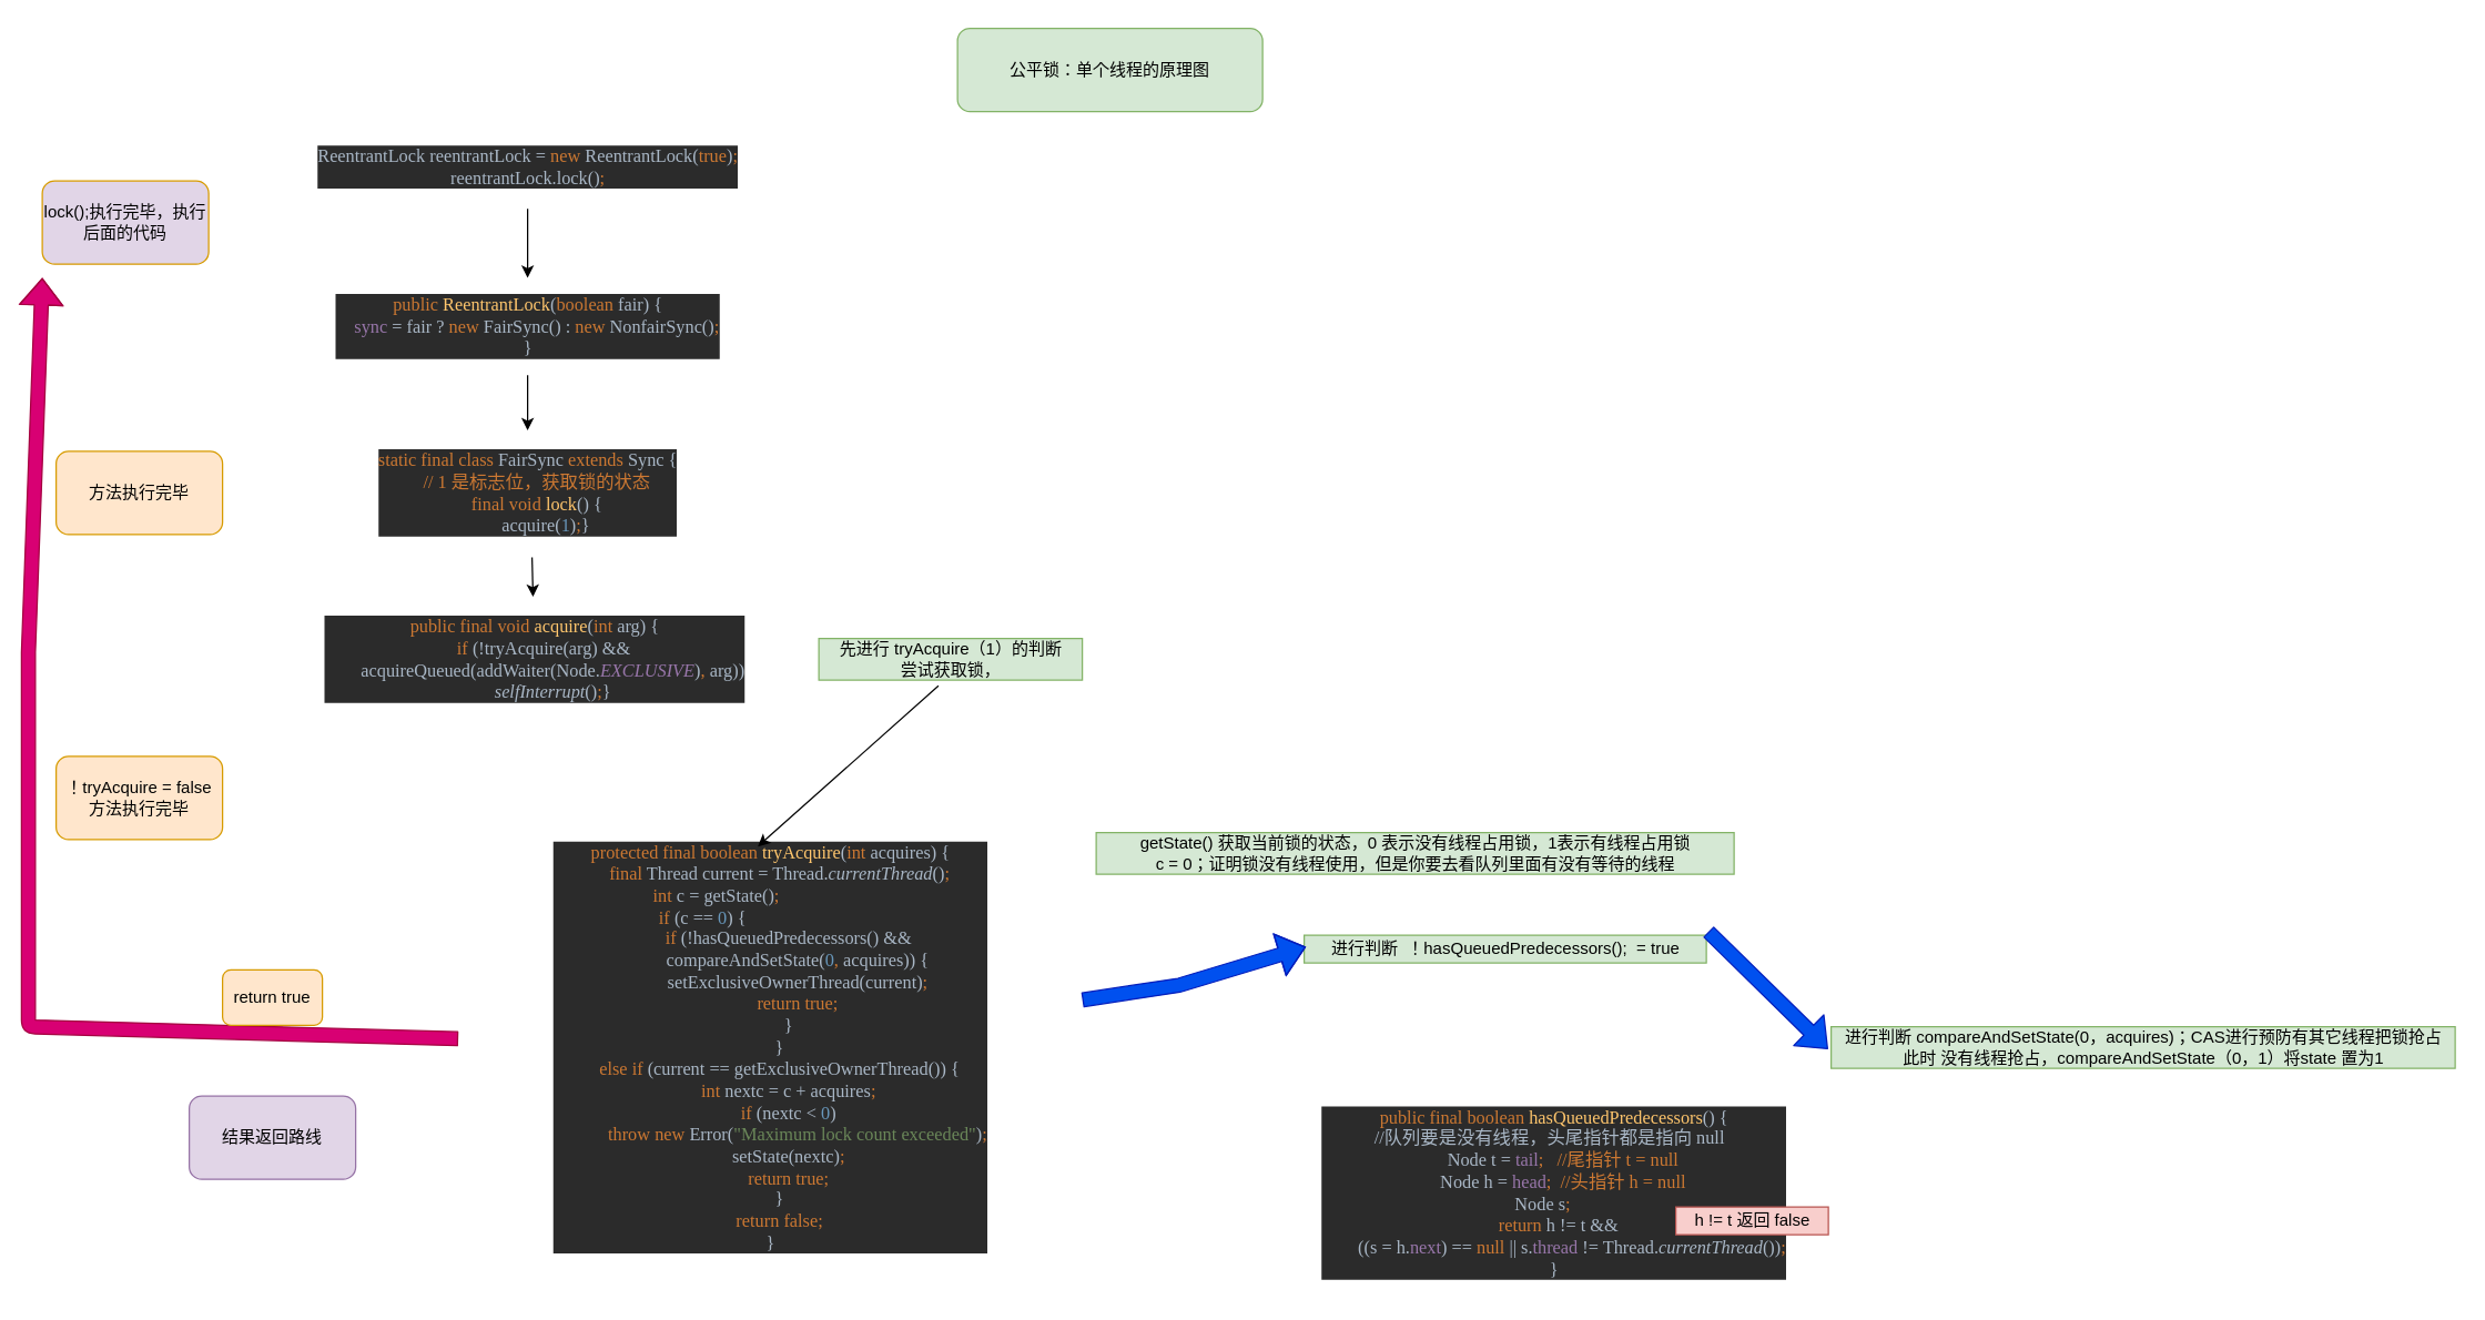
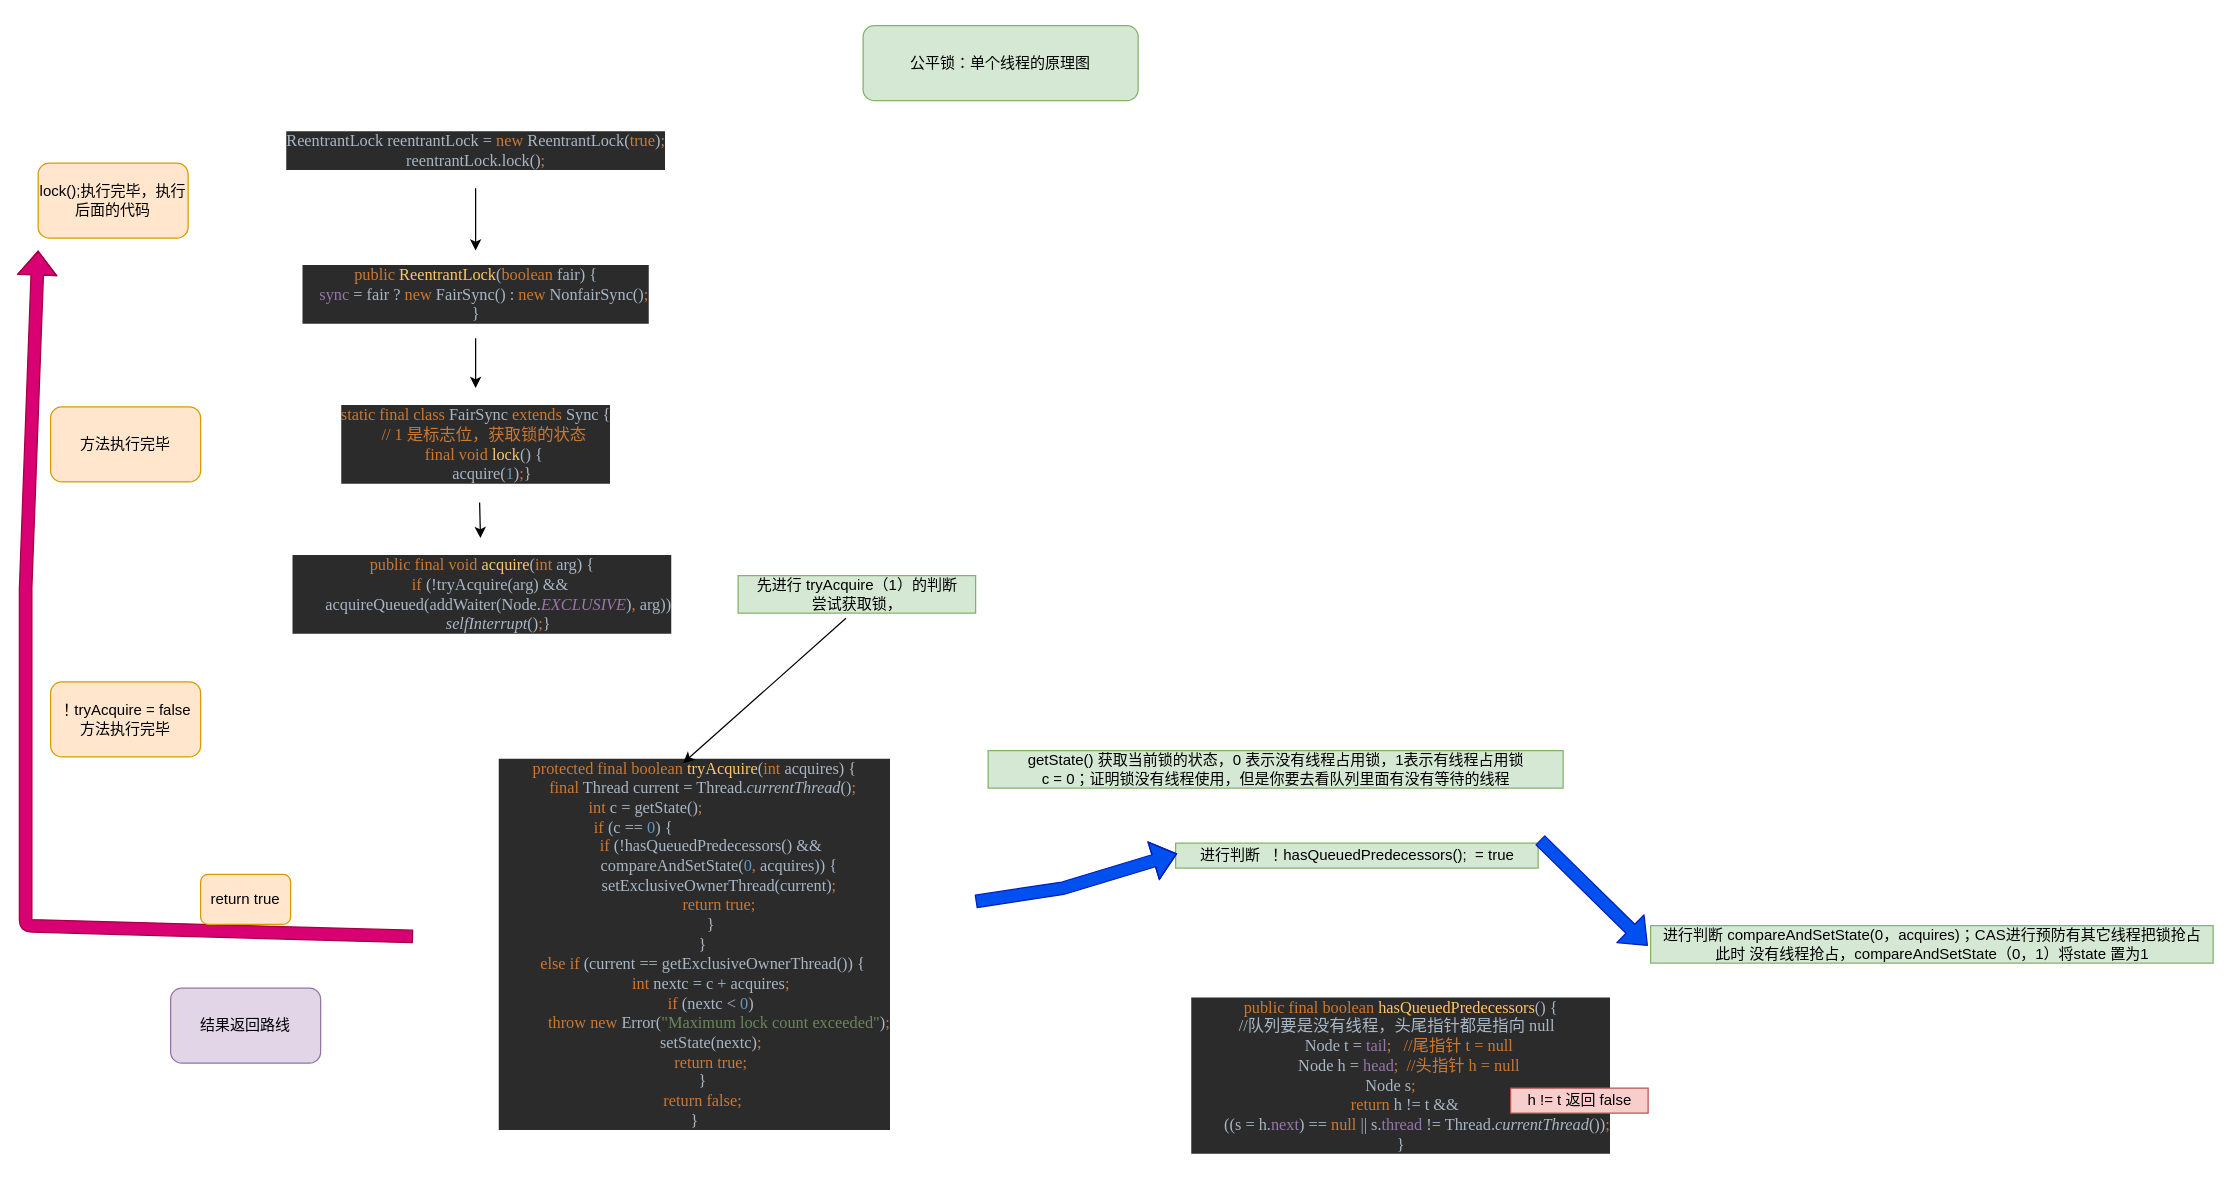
  <mxCell id="0" />
  <mxCell id="1" parent="0" />
  <mxCell id="2" value="&lt;pre style=&quot;background-color: #2b2b2b ; color: #a9b7c6 ; font-family: &amp;#34;consolas&amp;#34; ; font-size: 9.8pt&quot;&gt;&lt;pre style=&quot;font-family: &amp;#34;consolas&amp;#34; ; font-size: 9.8pt&quot;&gt;ReentrantLock reentrantLock = &lt;span style=&quot;color: #cc7832&quot;&gt;new &lt;/span&gt;ReentrantLock(&lt;span style=&quot;color: #cc7832&quot;&gt;true&lt;/span&gt;)&lt;span style=&quot;color: #cc7832&quot;&gt;;&lt;br&gt;&lt;/span&gt;reentrantLock.lock()&lt;span style=&quot;color: #cc7832&quot;&gt;;&lt;/span&gt;&lt;/pre&gt;&lt;/pre&gt;" style="text;html=1;align=center;verticalAlign=middle;resizable=0;points=[];autosize=1;" vertex="1" parent="1"><mxGeometry x="175" y="90" width="410" height="60" as="geometry" /></mxCell>
  <mxCell id="3" value="&lt;pre style=&quot;background-color: #2b2b2b ; color: #a9b7c6 ; font-family: &amp;#34;consolas&amp;#34; ; font-size: 9.8pt&quot;&gt;&lt;span style=&quot;color: #cc7832&quot;&gt;public &lt;/span&gt;&lt;span style=&quot;color: #ffc66d&quot;&gt;ReentrantLock&lt;/span&gt;(&lt;span style=&quot;color: #cc7832&quot;&gt;boolean &lt;/span&gt;fair) {&lt;br&gt;    &lt;span style=&quot;color: #9876aa&quot;&gt;sync &lt;/span&gt;= fair ? &lt;span style=&quot;color: #cc7832&quot;&gt;new &lt;/span&gt;FairSync() : &lt;span style=&quot;color: #cc7832&quot;&gt;new &lt;/span&gt;NonfairSync()&lt;span style=&quot;color: #cc7832&quot;&gt;;&lt;br&gt;&lt;/span&gt;}&lt;/pre&gt;" style="text;html=1;align=center;verticalAlign=middle;resizable=0;points=[];autosize=1;" vertex="1" parent="1"><mxGeometry x="180" y="200" width="400" height="70" as="geometry" /></mxCell>
  <mxCell id="4" value="" style="endArrow=classic;html=1;" edge="1" parent="1" source="2" target="3"><mxGeometry width="50" height="50" relative="1" as="geometry"><mxPoint x="390" y="300" as="sourcePoint" /><mxPoint x="377" y="200" as="targetPoint" /></mxGeometry></mxCell>
  <mxCell id="5" value="公平锁：单个线程的原理图" style="rounded=1;whiteSpace=wrap;html=1;fillColor=#d5e8d4;strokeColor=#82b366;" vertex="1" parent="1"><mxGeometry x="690" y="20" width="220" height="60" as="geometry" /></mxCell>
  <mxCell id="6" value="&lt;pre style=&quot;background-color: rgb(43 , 43 , 43) ; font-family: &amp;#34;consolas&amp;#34; ; font-size: 9.8pt&quot;&gt;&lt;span style=&quot;color: rgb(169 , 183 , 198)&quot;&gt;&lt;span style=&quot;color: #cc7832&quot;&gt;static final class &lt;/span&gt;FairSync &lt;span style=&quot;color: #cc7832&quot;&gt;extends &lt;/span&gt;Sync {&lt;br&gt;    &lt;/span&gt;&lt;font color=&quot;#cc7832&quot;&gt;// 1 是标志位，获取锁的状态&lt;/font&gt;&lt;span style=&quot;color: rgb(204 , 120 , 50)&quot;&gt;&lt;br&gt;&lt;/span&gt;&lt;span style=&quot;color: rgb(204 , 120 , 50)&quot;&gt;    final void &lt;/span&gt;&lt;span style=&quot;color: rgb(255 , 198 , 109)&quot;&gt;lock&lt;/span&gt;&lt;font color=&quot;#a9b7c6&quot;&gt;() {&lt;br&gt;        acquire(&lt;/font&gt;&lt;span style=&quot;color: rgb(104 , 151 , 187)&quot;&gt;1&lt;/span&gt;&lt;font color=&quot;#a9b7c6&quot;&gt;)&lt;/font&gt;&lt;span style=&quot;color: rgb(204 , 120 , 50)&quot;&gt;;&lt;/span&gt;&lt;font color=&quot;#a9b7c6&quot;&gt;}&lt;/font&gt;&lt;/pre&gt;" style="text;html=1;align=center;verticalAlign=middle;resizable=0;points=[];autosize=1;" vertex="1" parent="1"><mxGeometry x="220" y="310" width="320" height="90" as="geometry" /></mxCell>
  <mxCell id="7" value="&lt;pre style=&quot;background-color: #2b2b2b ; color: #a9b7c6 ; font-family: &amp;#34;consolas&amp;#34; ; font-size: 9.8pt&quot;&gt;&lt;span style=&quot;color: #cc7832&quot;&gt;public final void &lt;/span&gt;&lt;span style=&quot;color: #ffc66d&quot;&gt;acquire&lt;/span&gt;(&lt;span style=&quot;color: #cc7832&quot;&gt;int &lt;/span&gt;arg) {&lt;br&gt;    &lt;span style=&quot;color: #cc7832&quot;&gt;if &lt;/span&gt;(!tryAcquire(arg) &amp;amp;&amp;amp;&lt;br&gt;        acquireQueued(addWaiter(Node.&lt;span style=&quot;color: #9876aa ; font-style: italic&quot;&gt;EXCLUSIVE&lt;/span&gt;)&lt;span style=&quot;color: #cc7832&quot;&gt;, &lt;/span&gt;arg))&lt;br&gt;        &lt;span style=&quot;font-style: italic&quot;&gt;selfInterrupt&lt;/span&gt;()&lt;span style=&quot;color: #cc7832&quot;&gt;;&lt;/span&gt;}&lt;/pre&gt;" style="text;html=1;align=center;verticalAlign=middle;resizable=0;points=[];autosize=1;" vertex="1" parent="1"><mxGeometry x="180" y="430" width="410" height="90" as="geometry" /></mxCell>
  <mxCell id="8" value="" style="endArrow=classic;html=1;" edge="1" parent="1" source="3" target="6"><mxGeometry width="50" height="50" relative="1" as="geometry"><mxPoint x="390" y="370" as="sourcePoint" /><mxPoint x="440" y="320" as="targetPoint" /></mxGeometry></mxCell>
  <mxCell id="9" value="" style="endArrow=classic;html=1;exitX=0.51;exitY=1.017;exitDx=0;exitDy=0;exitPerimeter=0;" edge="1" parent="1" source="6" target="7"><mxGeometry width="50" height="50" relative="1" as="geometry"><mxPoint x="390" y="370" as="sourcePoint" /><mxPoint x="440" y="320" as="targetPoint" /></mxGeometry></mxCell>
  <mxCell id="10" value="先进行 tryAcquire（1）的判断&lt;br&gt;尝试获取锁，" style="text;html=1;align=center;verticalAlign=middle;resizable=0;points=[];autosize=1;fillColor=#d5e8d4;strokeColor=#82b366;" vertex="1" parent="1"><mxGeometry x="590" y="460" width="190" height="30" as="geometry" /></mxCell>
  <mxCell id="11" value="&lt;pre style=&quot;background-color: #2b2b2b ; color: #a9b7c6 ; font-family: &amp;#34;consolas&amp;#34; ; font-size: 9.8pt&quot;&gt;&lt;span style=&quot;color: #cc7832&quot;&gt;protected final boolean &lt;/span&gt;&lt;span style=&quot;color: #ffc66d&quot;&gt;tryAcquire&lt;/span&gt;(&lt;span style=&quot;color: #cc7832&quot;&gt;int &lt;/span&gt;acquires) {&lt;br&gt;    &lt;span style=&quot;color: #cc7832&quot;&gt;final &lt;/span&gt;Thread current = Thread.&lt;span style=&quot;font-style: italic&quot;&gt;currentThread&lt;/span&gt;()&lt;span style=&quot;color: #cc7832&quot;&gt;;&lt;br&gt;&lt;/span&gt;&lt;span style=&quot;color: #cc7832&quot;&gt;    int &lt;/span&gt;c = getState()&lt;span style=&quot;color: #cc7832&quot;&gt;;                            &lt;br&gt;&lt;/span&gt;&lt;span style=&quot;color: #cc7832&quot;&gt;     if &lt;/span&gt;(c == &lt;span style=&quot;color: #6897bb&quot;&gt;0&lt;/span&gt;) {                                   &lt;br&gt;        &lt;span style=&quot;color: #cc7832&quot;&gt;if &lt;/span&gt;(!hasQueuedPredecessors() &amp;amp;&amp;amp;&lt;br&gt;            compareAndSetState(&lt;span style=&quot;color: #6897bb&quot;&gt;0&lt;/span&gt;&lt;span style=&quot;color: #cc7832&quot;&gt;, &lt;/span&gt;acquires)) {&lt;br&gt;            setExclusiveOwnerThread(current)&lt;span style=&quot;color: #cc7832&quot;&gt;;&lt;br&gt;&lt;/span&gt;&lt;span style=&quot;color: #cc7832&quot;&gt;            return true;&lt;br&gt;&lt;/span&gt;&lt;span style=&quot;color: #cc7832&quot;&gt;        &lt;/span&gt;}&lt;br&gt;    }&lt;br&gt;    &lt;span style=&quot;color: #cc7832&quot;&gt;else if &lt;/span&gt;(current == getExclusiveOwnerThread()) {&lt;br&gt;        &lt;span style=&quot;color: #cc7832&quot;&gt;int &lt;/span&gt;nextc = c + acquires&lt;span style=&quot;color: #cc7832&quot;&gt;;&lt;br&gt;&lt;/span&gt;&lt;span style=&quot;color: #cc7832&quot;&gt;        if &lt;/span&gt;(nextc &amp;lt; &lt;span style=&quot;color: #6897bb&quot;&gt;0&lt;/span&gt;)&lt;br&gt;            &lt;span style=&quot;color: #cc7832&quot;&gt;throw new &lt;/span&gt;Error(&lt;span style=&quot;color: #6a8759&quot;&gt;&quot;Maximum lock count exceeded&quot;&lt;/span&gt;)&lt;span style=&quot;color: #cc7832&quot;&gt;;&lt;br&gt;&lt;/span&gt;&lt;span style=&quot;color: #cc7832&quot;&gt;        &lt;/span&gt;setState(nextc)&lt;span style=&quot;color: #cc7832&quot;&gt;;&lt;br&gt;&lt;/span&gt;&lt;span style=&quot;color: #cc7832&quot;&gt;        return true;&lt;br&gt;&lt;/span&gt;&lt;span style=&quot;color: #cc7832&quot;&gt;    &lt;/span&gt;}&lt;br&gt;    &lt;span style=&quot;color: #cc7832&quot;&gt;return false;&lt;br&gt;&lt;/span&gt;}&lt;/pre&gt;" style="text;html=1;align=center;verticalAlign=middle;resizable=0;points=[];autosize=1;" vertex="1" parent="1"><mxGeometry x="330" y="610" width="450" height="290" as="geometry" /></mxCell>
  <mxCell id="12" value="getState() 获取当前锁的状态，0 表示没有线程占用锁，1表示有线程占用锁&lt;br&gt;c = 0；证明锁没有线程使用，但是你要去看队列里面有没有等待的线程" style="text;html=1;align=center;verticalAlign=middle;resizable=0;points=[];autosize=1;fillColor=#d5e8d4;strokeColor=#82b366;" vertex="1" parent="1"><mxGeometry x="790" y="600" width="460" height="30" as="geometry" /></mxCell>
  <mxCell id="13" value="" style="endArrow=classic;html=1;entryX=0.48;entryY=0;entryDx=0;entryDy=0;entryPerimeter=0;exitX=0.454;exitY=1.138;exitDx=0;exitDy=0;exitPerimeter=0;" edge="1" parent="1" source="10" target="11"><mxGeometry width="50" height="50" relative="1" as="geometry"><mxPoint x="710" y="680" as="sourcePoint" /><mxPoint x="760" y="630" as="targetPoint" /></mxGeometry></mxCell>
  <mxCell id="14" value="进行判断&amp;nbsp; ！hasQueuedPredecessors();&amp;nbsp; = true" style="text;html=1;align=center;verticalAlign=middle;resizable=0;points=[];autosize=1;fillColor=#d5e8d4;strokeColor=#82b366;" vertex="1" parent="1"><mxGeometry x="940" y="674" width="290" height="20" as="geometry" /></mxCell>
  <mxCell id="15" value="&lt;pre style=&quot;background-color: #2b2b2b ; color: #a9b7c6 ; font-family: &amp;#34;consolas&amp;#34; ; font-size: 9.8pt&quot;&gt;&lt;span style=&quot;color: #cc7832&quot;&gt;public final boolean &lt;/span&gt;&lt;span style=&quot;color: #ffc66d&quot;&gt;hasQueuedPredecessors&lt;/span&gt;() {&lt;br&gt;//队列要是没有线程，头尾指针都是指向 null &lt;span style=&quot;color: #808080&quot;&gt; &lt;br&gt;&lt;/span&gt;&lt;span style=&quot;color: #808080&quot;&gt;    &lt;/span&gt;Node t = &lt;span style=&quot;color: #9876aa&quot;&gt;tail&lt;/span&gt;&lt;span style=&quot;color: #cc7832&quot;&gt;;   //尾指针 t = null&lt;/span&gt;&lt;span style=&quot;color: #808080&quot;&gt;&lt;br&gt;&lt;/span&gt;&lt;span style=&quot;color: #808080&quot;&gt;    &lt;/span&gt;Node h = &lt;span style=&quot;color: #9876aa&quot;&gt;head&lt;/span&gt;&lt;span style=&quot;color: #cc7832&quot;&gt;;  //头指针 h = null&lt;br&gt;&lt;/span&gt;&lt;span style=&quot;color: #cc7832&quot;&gt;    &lt;/span&gt;Node s&lt;span style=&quot;color: #cc7832&quot;&gt;;         &lt;br&gt;&lt;/span&gt;&lt;span style=&quot;color: #cc7832&quot;&gt;    return &lt;/span&gt;h != t &amp;amp;&amp;amp;  &lt;br&gt;        ((s = h.&lt;span style=&quot;color: #9876aa&quot;&gt;next&lt;/span&gt;) == &lt;span style=&quot;color: #cc7832&quot;&gt;null &lt;/span&gt;|| s.&lt;span style=&quot;color: #9876aa&quot;&gt;thread &lt;/span&gt;!= Thread.&lt;span style=&quot;font-style: italic&quot;&gt;currentThread&lt;/span&gt;())&lt;span style=&quot;color: #cc7832&quot;&gt;;&lt;br&gt;&lt;/span&gt;}&lt;/pre&gt;" style="text;html=1;align=center;verticalAlign=middle;resizable=0;points=[];autosize=1;" vertex="1" parent="1"><mxGeometry x="860" y="790" width="520" height="140" as="geometry" /></mxCell>
  <mxCell id="16" value="h != t 返回 false" style="text;html=1;align=center;verticalAlign=middle;resizable=0;points=[];autosize=1;fillColor=#f8cecc;strokeColor=#b85450;" vertex="1" parent="1"><mxGeometry x="1208" y="870" width="110" height="20" as="geometry" /></mxCell>
  <mxCell id="17" value="进行判断 compareAndSetState(0，acquires)；CAS进行预防有其它线程把锁抢占&lt;br&gt;此时 没有线程抢占，compareAndSetState（0，1）将state 置为1" style="text;html=1;align=center;verticalAlign=middle;resizable=0;points=[];autosize=1;fillColor=#d5e8d4;strokeColor=#82b366;" vertex="1" parent="1"><mxGeometry x="1320" y="740" width="450" height="30" as="geometry" /></mxCell>
  <mxCell id="18" value="" style="shape=flexArrow;endArrow=classic;html=1;fillColor=#0050ef;strokeColor=#001DBC;entryX=0.004;entryY=0.423;entryDx=0;entryDy=0;entryPerimeter=0;" edge="1" parent="1" source="11" target="14"><mxGeometry width="50" height="50" relative="1" as="geometry"><mxPoint x="1000" y="840" as="sourcePoint" /><mxPoint x="1040" y="870" as="targetPoint" /><Array as="points"><mxPoint x="850" y="710" /></Array></mxGeometry></mxCell>
  <mxCell id="19" value="" style="shape=flexArrow;endArrow=classic;html=1;fillColor=#0050ef;strokeColor=#001DBC;entryX=-0.005;entryY=0.539;entryDx=0;entryDy=0;entryPerimeter=0;exitX=1.005;exitY=-0.127;exitDx=0;exitDy=0;exitPerimeter=0;" edge="1" parent="1" source="14" target="17"><mxGeometry width="50" height="50" relative="1" as="geometry"><mxPoint x="1390" y="770" as="sourcePoint" /><mxPoint x="1150" y="880" as="targetPoint" /></mxGeometry></mxCell>
  <mxCell id="20" value="" style="shape=flexArrow;endArrow=classic;html=1;fillColor=#d80073;strokeColor=#A50040;" edge="1" parent="1" source="11"><mxGeometry width="50" height="50" relative="1" as="geometry"><mxPoint x="710" y="580" as="sourcePoint" /><mxPoint x="30" y="200" as="targetPoint" /><Array as="points"><mxPoint x="20" y="740" /><mxPoint x="20" y="470" /></Array></mxGeometry></mxCell>
  <mxCell id="21" value="结果返回路线" style="rounded=1;whiteSpace=wrap;html=1;fillColor=#e1d5e7;strokeColor=#9673a6;" vertex="1" parent="1"><mxGeometry x="136" y="790" width="120" height="60" as="geometry" /></mxCell>
  <mxCell id="22" value="return true" style="rounded=1;whiteSpace=wrap;html=1;fillColor=#ffe6cc;strokeColor=#d79b00;" vertex="1" parent="1"><mxGeometry x="160" y="699" width="72" height="40" as="geometry" /></mxCell>
  <mxCell id="23" value="！tryAcquire = false&lt;br&gt;方法执行完毕" style="rounded=1;whiteSpace=wrap;html=1;fillColor=#ffe6cc;strokeColor=#d79b00;" vertex="1" parent="1"><mxGeometry x="40" y="545" width="120" height="60" as="geometry" /></mxCell>
  <mxCell id="24" value="方法执行完毕" style="rounded=1;whiteSpace=wrap;html=1;fillColor=#ffe6cc;strokeColor=#d79b00;" vertex="1" parent="1"><mxGeometry x="40" y="325" width="120" height="60" as="geometry" /></mxCell>
- <mxCell id="25" value="lock();执行完毕，执行后面的代码" style="rounded=1;whiteSpace=wrap;html=1;fillColor=#e1d5e7;strokeColor=#d79b00;" vertex="1" parent="1"><mxGeometry x="30" y="130" width="120" height="60" as="geometry" /></mxCell>
+ <mxCell id="25" value="lock();执行完毕，执行后面的代码" style="rounded=1;whiteSpace=wrap;html=1;fillColor=#ffe6cc;strokeColor=#d79b00;" vertex="1" parent="1"><mxGeometry x="30" y="130" width="120" height="60" as="geometry" /></mxCell>
